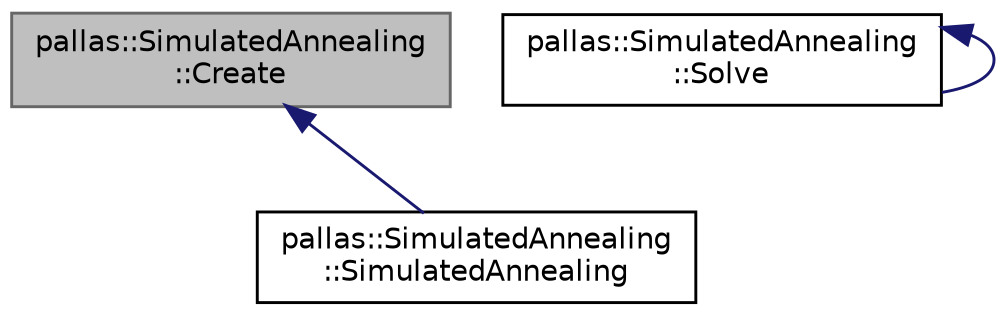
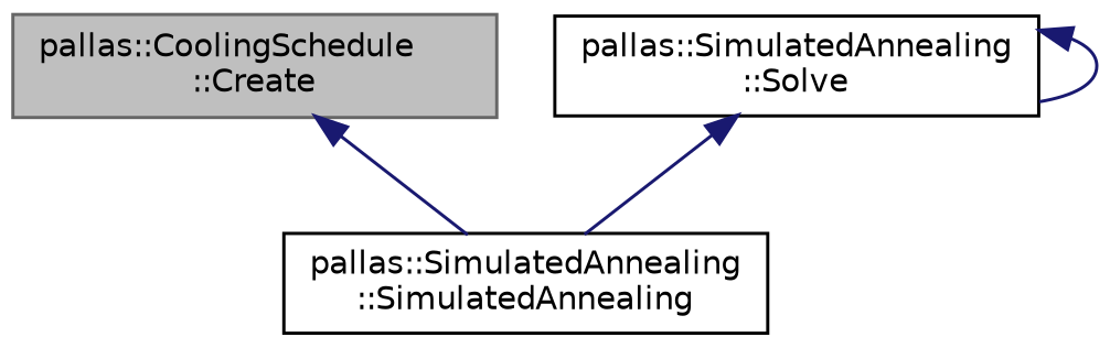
  digraph {
    rankdir=TB
    node [color=black fillcolor=white fontname=Helvetica fontsize=10 shape=record style=filled]
    edge [color=midnightblue dir=back fontname=Helvetica fontsize=10 labelfontname=Helvetica labelfontsize=10 style=solid]
-   n1 [color=gray40 fillcolor=grey75 fontcolor=black height=0.2 label="pallas::SimulatedAnnealing\l::Create" width=0.4]
+   n1 [color=gray40 fillcolor=grey75 fontcolor=black height=0.2 label="pallas::CoolingSchedule\l::Create" width=0.4]
    n2 [height=0.2 label="pallas::SimulatedAnnealing\l::SimulatedAnnealing" width=0.4]
    n3 [height=0.2 label="pallas::SimulatedAnnealing\l::Solve" width=0.4]
    n1 -> n2
+   n3 -> n2
    n3 -> n3
  }
